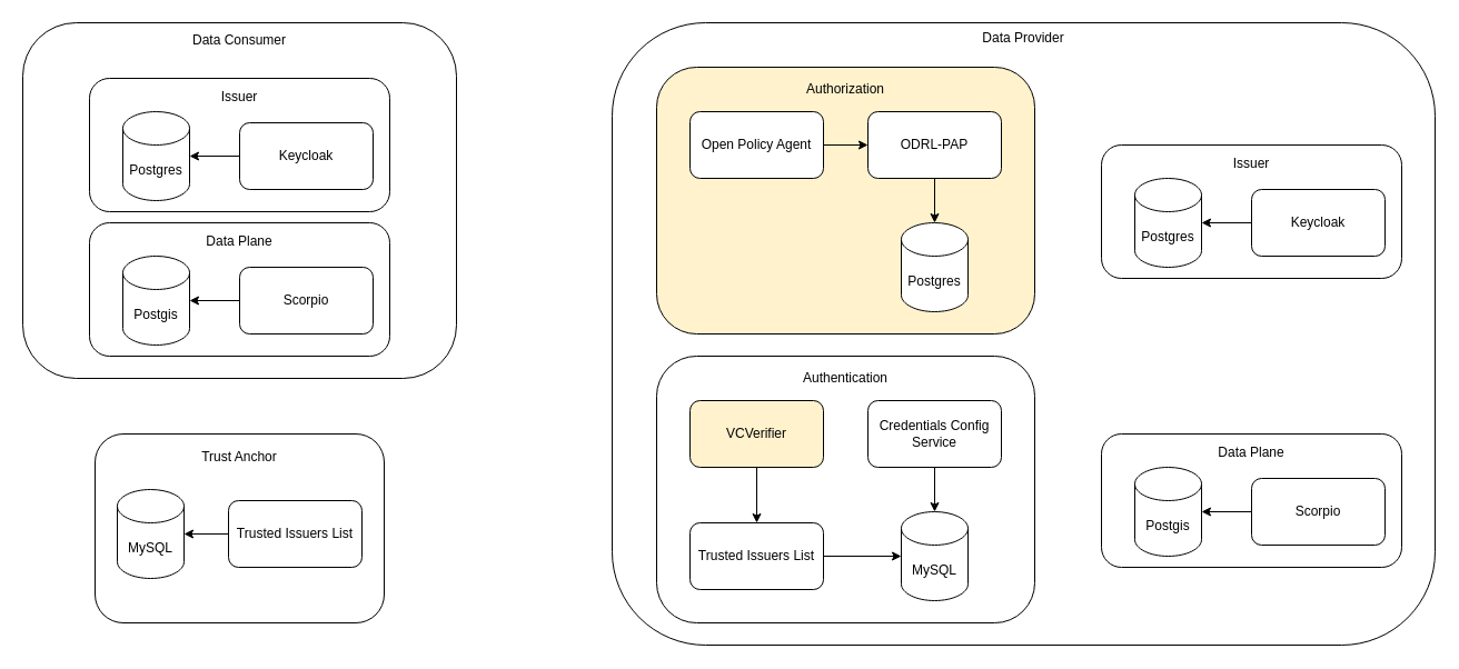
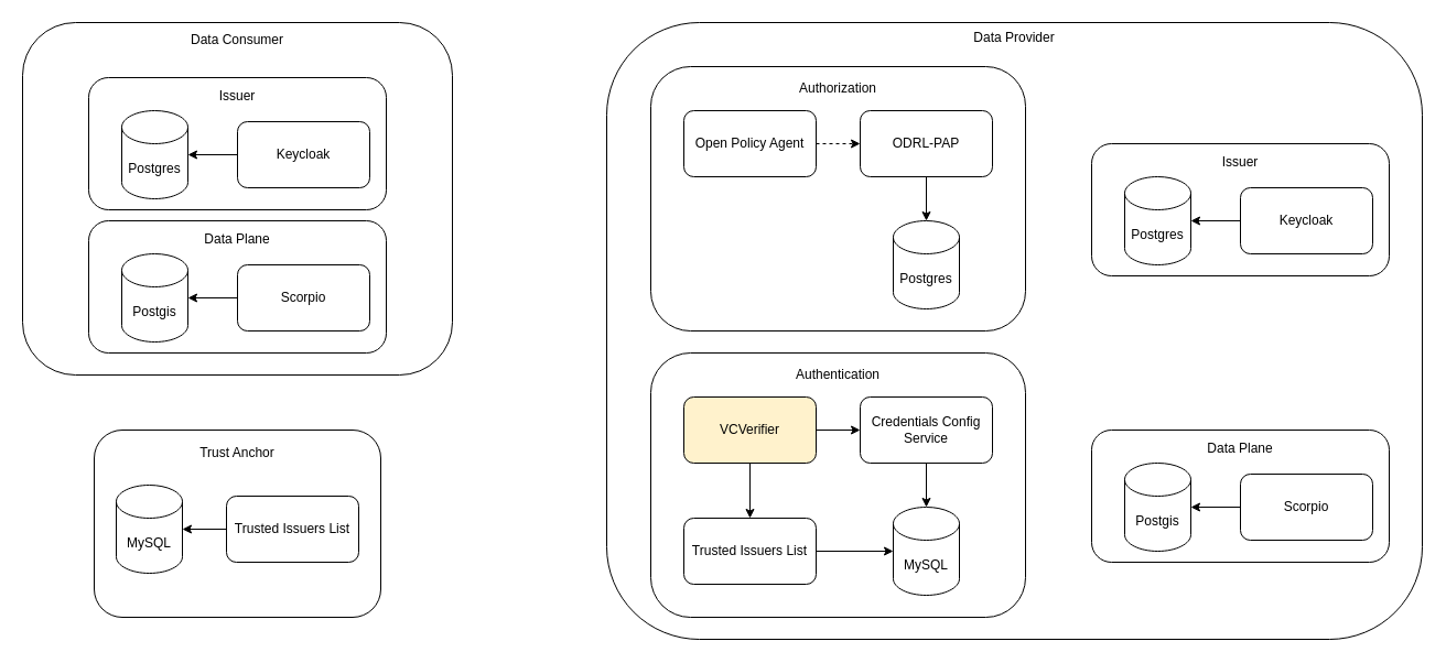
  <mxCell id="0" />
  <mxCell id="1" parent="0" />
  <mxCell id="2" value="&lt;div&gt;Trust Anchor&lt;/div&gt;&lt;div&gt;&lt;br&gt;&lt;/div&gt;&lt;div&gt;&lt;br&gt;&lt;/div&gt;&lt;div&gt;&lt;br&gt;&lt;/div&gt;&lt;div&gt;&lt;br&gt;&lt;/div&gt;&lt;div&gt;&lt;br&gt;&lt;/div&gt;&lt;div&gt;&lt;br&gt;&lt;/div&gt;&lt;div&gt;&lt;br&gt;&lt;/div&gt;&lt;div&gt;&lt;br&gt;&lt;/div&gt;&lt;div&gt;&lt;br&gt;&lt;/div&gt;" style="rounded=1;whiteSpace=wrap;html=1;" vertex="1" parent="1"><mxGeometry x="85" y="390" width="260" height="170" as="geometry" /></mxCell>
  <mxCell id="3" value="Trusted Issuers List" style="rounded=1;whiteSpace=wrap;html=1;" vertex="1" parent="1"><mxGeometry x="205" y="450" width="120" height="60" as="geometry" /></mxCell>
  <mxCell id="4" value="MySQL" style="shape=cylinder3;whiteSpace=wrap;html=1;boundedLbl=1;backgroundOutline=1;size=15;" vertex="1" parent="1"><mxGeometry x="105" y="440" width="60" height="80" as="geometry" /></mxCell>
  <mxCell id="5" value="&lt;div&gt;Data Consumer&lt;/div&gt;&lt;div&gt;&lt;br&gt;&lt;/div&gt;&lt;div&gt;&lt;br&gt;&lt;/div&gt;&lt;div&gt;&lt;br&gt;&lt;/div&gt;&lt;div&gt;&lt;br&gt;&lt;/div&gt;&lt;div&gt;&lt;br&gt;&lt;/div&gt;&lt;div&gt;&lt;br&gt;&lt;/div&gt;&lt;div&gt;&lt;br&gt;&lt;/div&gt;&lt;div&gt;&lt;br&gt;&lt;/div&gt;&lt;div&gt;&lt;br&gt;&lt;/div&gt;&lt;div&gt;&lt;br&gt;&lt;/div&gt;&lt;div&gt;&lt;br&gt;&lt;/div&gt;&lt;div&gt;&lt;br&gt;&lt;/div&gt;&lt;div&gt;&lt;br&gt;&lt;/div&gt;&lt;div&gt;&lt;br&gt;&lt;/div&gt;&lt;div&gt;&lt;br&gt;&lt;/div&gt;&lt;div&gt;&lt;br&gt;&lt;/div&gt;&lt;div&gt;&lt;br&gt;&lt;/div&gt;&lt;div&gt;&lt;br&gt;&lt;/div&gt;&lt;div&gt;&lt;br&gt;&lt;/div&gt;&lt;div&gt;&lt;br&gt;&lt;/div&gt;" style="rounded=1;whiteSpace=wrap;html=1;" vertex="1" parent="1"><mxGeometry x="20" y="20" width="390" height="320" as="geometry" /></mxCell>
  <mxCell id="6" value="&lt;div&gt;Data Provider&lt;/div&gt;&lt;div&gt;&lt;br&gt;&lt;/div&gt;&lt;div&gt;&lt;br&gt;&lt;/div&gt;&lt;div&gt;&lt;br&gt;&lt;/div&gt;&lt;div&gt;&lt;br&gt;&lt;/div&gt;&lt;div&gt;&lt;br&gt;&lt;/div&gt;&lt;div&gt;&lt;br&gt;&lt;/div&gt;&lt;div&gt;&lt;br&gt;&lt;/div&gt;&lt;div&gt;&lt;br&gt;&lt;/div&gt;&lt;div&gt;&lt;br&gt;&lt;/div&gt;&lt;div&gt;&lt;br&gt;&lt;/div&gt;&lt;div&gt;&lt;br&gt;&lt;/div&gt;&lt;div&gt;&lt;br&gt;&lt;/div&gt;&lt;div&gt;&lt;br&gt;&lt;/div&gt;&lt;div&gt;&lt;br&gt;&lt;/div&gt;&lt;div&gt;&lt;br&gt;&lt;/div&gt;&lt;div&gt;&lt;br&gt;&lt;/div&gt;&lt;div&gt;&lt;br&gt;&lt;/div&gt;&lt;div&gt;&lt;br&gt;&lt;/div&gt;&lt;div&gt;&lt;br&gt;&lt;/div&gt;&lt;div&gt;&lt;br&gt;&lt;/div&gt;&lt;div&gt;&lt;br&gt;&lt;/div&gt;&lt;div&gt;&lt;br&gt;&lt;/div&gt;&lt;div&gt;&lt;br&gt;&lt;/div&gt;&lt;div&gt;&lt;br&gt;&lt;/div&gt;&lt;div&gt;&lt;br&gt;&lt;/div&gt;&lt;div&gt;&lt;br&gt;&lt;/div&gt;&lt;div&gt;&lt;br&gt;&lt;/div&gt;&lt;div&gt;&lt;br&gt;&lt;/div&gt;&lt;div&gt;&lt;br&gt;&lt;/div&gt;&lt;div&gt;&lt;br&gt;&lt;/div&gt;&lt;div&gt;&lt;br&gt;&lt;/div&gt;&lt;div&gt;&lt;br&gt;&lt;/div&gt;&lt;div&gt;&lt;br&gt;&lt;/div&gt;&lt;div&gt;&lt;br&gt;&lt;/div&gt;&lt;div&gt;&lt;br&gt;&lt;/div&gt;&lt;div&gt;&lt;br&gt;&lt;/div&gt;&lt;div&gt;&lt;br&gt;&lt;/div&gt;" style="rounded=1;whiteSpace=wrap;html=1;" vertex="1" parent="1"><mxGeometry x="550" y="20" width="740" height="560" as="geometry" /></mxCell>
  <mxCell id="7" value="" style="endArrow=classic;html=1;rounded=0;exitX=0;exitY=0.5;exitDx=0;exitDy=0;entryX=1;entryY=0.5;entryDx=0;entryDy=0;entryPerimeter=0;" edge="1" parent="1" source="3" target="4"><mxGeometry width="50" height="50" relative="1" as="geometry"><mxPoint x="-15" y="630" as="sourcePoint" /><mxPoint x="35" y="580" as="targetPoint" /></mxGeometry></mxCell>
  <mxCell id="8" value="" style="group" vertex="1" connectable="0" parent="1"><mxGeometry x="80" y="70" width="270" height="120" as="geometry" /></mxCell>
  <mxCell id="9" value="&lt;div&gt;Issuer&lt;/div&gt;&lt;div&gt;&lt;br&gt;&lt;/div&gt;&lt;div&gt;&lt;br&gt;&lt;/div&gt;&lt;div&gt;&lt;br&gt;&lt;/div&gt;&lt;div&gt;&lt;br&gt;&lt;/div&gt;&lt;div&gt;&lt;br&gt;&lt;/div&gt;&lt;div&gt;&lt;br&gt;&lt;/div&gt;" style="rounded=1;whiteSpace=wrap;html=1;" vertex="1" parent="8"><mxGeometry width="270" height="120" as="geometry" /></mxCell>
  <mxCell id="10" value="&lt;div&gt;Keycloak&lt;/div&gt;" style="rounded=1;whiteSpace=wrap;html=1;" vertex="1" parent="8"><mxGeometry x="135" y="40" width="120" height="60" as="geometry" /></mxCell>
  <mxCell id="11" value="" style="endArrow=classic;html=1;rounded=0;exitX=0;exitY=0.5;exitDx=0;exitDy=0;" edge="1" parent="8" source="10"><mxGeometry width="50" height="50" relative="1" as="geometry"><mxPoint x="-190" y="50" as="sourcePoint" /><mxPoint x="90" y="70" as="targetPoint" /></mxGeometry></mxCell>
  <mxCell id="12" value="Postgres" style="shape=cylinder3;whiteSpace=wrap;html=1;boundedLbl=1;backgroundOutline=1;size=15;" vertex="1" parent="8"><mxGeometry x="30" y="30" width="60" height="80" as="geometry" /></mxCell>
  <mxCell id="13" value="" style="group" vertex="1" connectable="0" parent="1"><mxGeometry x="990" y="130" width="270" height="120" as="geometry" /></mxCell>
  <mxCell id="14" value="&lt;div&gt;Issuer&lt;/div&gt;&lt;div&gt;&lt;br&gt;&lt;/div&gt;&lt;div&gt;&lt;br&gt;&lt;/div&gt;&lt;div&gt;&lt;br&gt;&lt;/div&gt;&lt;div&gt;&lt;br&gt;&lt;/div&gt;&lt;div&gt;&lt;br&gt;&lt;/div&gt;&lt;div&gt;&lt;br&gt;&lt;/div&gt;" style="rounded=1;whiteSpace=wrap;html=1;" vertex="1" parent="13"><mxGeometry width="270" height="120" as="geometry" /></mxCell>
  <mxCell id="15" value="&lt;div&gt;Keycloak&lt;/div&gt;" style="rounded=1;whiteSpace=wrap;html=1;" vertex="1" parent="13"><mxGeometry x="135" y="40" width="120" height="60" as="geometry" /></mxCell>
  <mxCell id="16" value="" style="endArrow=classic;html=1;rounded=0;exitX=0;exitY=0.5;exitDx=0;exitDy=0;" edge="1" parent="13" source="15"><mxGeometry width="50" height="50" relative="1" as="geometry"><mxPoint x="-190" y="50" as="sourcePoint" /><mxPoint x="90" y="70" as="targetPoint" /></mxGeometry></mxCell>
  <mxCell id="17" value="Postgres" style="shape=cylinder3;whiteSpace=wrap;html=1;boundedLbl=1;backgroundOutline=1;size=15;" vertex="1" parent="13"><mxGeometry x="30" y="30" width="60" height="80" as="geometry" /></mxCell>
  <mxCell id="18" value="" style="group" vertex="1" connectable="0" parent="1"><mxGeometry x="80" y="200" width="270" height="120" as="geometry" /></mxCell>
  <mxCell id="19" value="&lt;div&gt;Data Plane&lt;/div&gt;&lt;div&gt;&lt;br&gt;&lt;/div&gt;&lt;div&gt;&lt;br&gt;&lt;/div&gt;&lt;div&gt;&lt;br&gt;&lt;/div&gt;&lt;div&gt;&lt;br&gt;&lt;/div&gt;&lt;div&gt;&lt;br&gt;&lt;/div&gt;&lt;div&gt;&lt;br&gt;&lt;/div&gt;" style="rounded=1;whiteSpace=wrap;html=1;" vertex="1" parent="18"><mxGeometry width="270" height="120" as="geometry" /></mxCell>
  <mxCell id="20" value="Scorpio" style="rounded=1;whiteSpace=wrap;html=1;" vertex="1" parent="18"><mxGeometry x="135" y="40" width="120" height="60" as="geometry" /></mxCell>
  <mxCell id="21" value="" style="endArrow=classic;html=1;rounded=0;exitX=0;exitY=0.5;exitDx=0;exitDy=0;" edge="1" parent="18" source="20"><mxGeometry width="50" height="50" relative="1" as="geometry"><mxPoint x="-150" y="240" as="sourcePoint" /><mxPoint x="90" y="70" as="targetPoint" /></mxGeometry></mxCell>
  <mxCell id="22" value="Postgis" style="shape=cylinder3;whiteSpace=wrap;html=1;boundedLbl=1;backgroundOutline=1;size=15;" vertex="1" parent="18"><mxGeometry x="30" y="30" width="60" height="80" as="geometry" /></mxCell>
  <mxCell id="23" value="" style="group" vertex="1" connectable="0" parent="1"><mxGeometry x="990" y="390" width="270" height="120" as="geometry" /></mxCell>
  <mxCell id="24" value="&lt;div&gt;Data Plane&lt;/div&gt;&lt;div&gt;&lt;br&gt;&lt;/div&gt;&lt;div&gt;&lt;br&gt;&lt;/div&gt;&lt;div&gt;&lt;br&gt;&lt;/div&gt;&lt;div&gt;&lt;br&gt;&lt;/div&gt;&lt;div&gt;&lt;br&gt;&lt;/div&gt;&lt;div&gt;&lt;br&gt;&lt;/div&gt;" style="rounded=1;whiteSpace=wrap;html=1;" vertex="1" parent="23"><mxGeometry width="270" height="120" as="geometry" /></mxCell>
  <mxCell id="25" value="Scorpio" style="rounded=1;whiteSpace=wrap;html=1;" vertex="1" parent="23"><mxGeometry x="135" y="40" width="120" height="60" as="geometry" /></mxCell>
  <mxCell id="26" value="" style="endArrow=classic;html=1;rounded=0;exitX=0;exitY=0.5;exitDx=0;exitDy=0;" edge="1" parent="23" source="25"><mxGeometry width="50" height="50" relative="1" as="geometry"><mxPoint x="-150" y="240" as="sourcePoint" /><mxPoint x="90" y="70" as="targetPoint" /></mxGeometry></mxCell>
  <mxCell id="27" value="Postgis" style="shape=cylinder3;whiteSpace=wrap;html=1;boundedLbl=1;backgroundOutline=1;size=15;" vertex="1" parent="23"><mxGeometry x="30" y="30" width="60" height="80" as="geometry" /></mxCell>
  <mxCell id="28" value="" style="group" vertex="1" connectable="0" parent="1"><mxGeometry x="590" y="320" width="340" height="240" as="geometry" /></mxCell>
  <mxCell id="29" value="&lt;div&gt;Authentication&lt;/div&gt;&lt;div&gt;&lt;br&gt;&lt;/div&gt;&lt;div&gt;&lt;br&gt;&lt;/div&gt;&lt;div&gt;&lt;br&gt;&lt;/div&gt;&lt;div&gt;&lt;br&gt;&lt;/div&gt;&lt;div&gt;&lt;br&gt;&lt;/div&gt;&lt;div&gt;&lt;br&gt;&lt;/div&gt;&lt;div&gt;&lt;br&gt;&lt;/div&gt;&lt;div&gt;&lt;br&gt;&lt;/div&gt;&lt;div&gt;&lt;br&gt;&lt;/div&gt;&lt;div&gt;&lt;br&gt;&lt;/div&gt;&lt;div&gt;&lt;br&gt;&lt;/div&gt;&lt;div&gt;&lt;br&gt;&lt;/div&gt;&lt;div&gt;&lt;br&gt;&lt;/div&gt;&lt;div&gt;&lt;br&gt;&lt;/div&gt;" style="rounded=1;whiteSpace=wrap;html=1;" vertex="1" parent="28"><mxGeometry width="340" height="240" as="geometry" /></mxCell>
  <mxCell id="30" value="" style="group" vertex="1" connectable="0" parent="28"><mxGeometry x="30" y="40" width="280" height="180" as="geometry" /></mxCell>
  <mxCell id="31" value="&lt;div&gt;VCVerifier&lt;/div&gt;" style="rounded=1;whiteSpace=wrap;html=1;fillColor=#fff2cc;" vertex="1" parent="30"><mxGeometry width="120" height="60" as="geometry" /></mxCell>
  <mxCell id="32" value="Credentials Config Service" style="rounded=1;whiteSpace=wrap;html=1;" vertex="1" parent="30"><mxGeometry x="160" width="120" height="60" as="geometry" /></mxCell>
  <mxCell id="33" value="Trusted Issuers List" style="rounded=1;whiteSpace=wrap;html=1;" vertex="1" parent="30"><mxGeometry y="110" width="120" height="60" as="geometry" /></mxCell>
+ <mxCell id="34" value="" style="endArrow=classic;html=1;rounded=0;entryX=0;entryY=0.5;entryDx=0;entryDy=0;" edge="1" parent="30" source="31" target="32"><mxGeometry width="50" height="50" relative="1" as="geometry"><mxPoint x="-140" y="180" as="sourcePoint" /><mxPoint x="-90" y="130" as="targetPoint" /></mxGeometry></mxCell>
  <mxCell id="35" value="" style="endArrow=classic;html=1;rounded=0;exitX=0.5;exitY=1;exitDx=0;exitDy=0;" edge="1" parent="30" source="31" target="33"><mxGeometry width="50" height="50" relative="1" as="geometry"><mxPoint x="-100" y="160" as="sourcePoint" /><mxPoint x="-50" y="110" as="targetPoint" /></mxGeometry></mxCell>
  <mxCell id="36" value="" style="endArrow=classic;html=1;rounded=0;entryX=0;entryY=0.5;entryDx=0;entryDy=0;exitX=1;exitY=0.5;exitDx=0;exitDy=0;entryPerimeter=0;" edge="1" parent="30" source="33" target="38"><mxGeometry width="50" height="50" relative="1" as="geometry"><mxPoint x="80" y="230" as="sourcePoint" /><mxPoint x="160" y="130" as="targetPoint" /></mxGeometry></mxCell>
  <mxCell id="37" value="" style="endArrow=classic;html=1;rounded=0;exitX=0.5;exitY=1;exitDx=0;exitDy=0;entryX=0.5;entryY=0;entryDx=0;entryDy=0;" edge="1" parent="30" source="32"><mxGeometry width="50" height="50" relative="1" as="geometry"><mxPoint x="-160" y="210" as="sourcePoint" /><mxPoint x="220" y="100" as="targetPoint" /></mxGeometry></mxCell>
  <mxCell id="38" value="MySQL" style="shape=cylinder3;whiteSpace=wrap;html=1;boundedLbl=1;backgroundOutline=1;size=15;" vertex="1" parent="30"><mxGeometry x="190" y="100" width="60" height="80" as="geometry" /></mxCell>
  <mxCell id="39" value="" style="group" vertex="1" connectable="0" parent="1"><mxGeometry x="590" y="60" width="340" height="240" as="geometry" /></mxCell>
- <mxCell id="40" value="&lt;div&gt;Authorization&lt;/div&gt;&lt;div&gt;&lt;br&gt;&lt;/div&gt;&lt;div&gt;&lt;br&gt;&lt;/div&gt;&lt;div&gt;&lt;br&gt;&lt;/div&gt;&lt;div&gt;&lt;br&gt;&lt;/div&gt;&lt;div&gt;&lt;br&gt;&lt;/div&gt;&lt;div&gt;&lt;br&gt;&lt;/div&gt;&lt;div&gt;&lt;br&gt;&lt;/div&gt;&lt;div&gt;&lt;br&gt;&lt;/div&gt;&lt;div&gt;&lt;br&gt;&lt;/div&gt;&lt;div&gt;&lt;br&gt;&lt;/div&gt;&lt;div&gt;&lt;br&gt;&lt;/div&gt;&lt;div&gt;&lt;br&gt;&lt;/div&gt;&lt;div&gt;&lt;br&gt;&lt;/div&gt;&lt;div&gt;&lt;br&gt;&lt;/div&gt;" style="rounded=1;whiteSpace=wrap;html=1;fillColor=#fff2cc;" vertex="1" parent="39"><mxGeometry width="340" height="240" as="geometry" /></mxCell>
+ <mxCell id="40" value="&lt;div&gt;Authorization&lt;/div&gt;&lt;div&gt;&lt;br&gt;&lt;/div&gt;&lt;div&gt;&lt;br&gt;&lt;/div&gt;&lt;div&gt;&lt;br&gt;&lt;/div&gt;&lt;div&gt;&lt;br&gt;&lt;/div&gt;&lt;div&gt;&lt;br&gt;&lt;/div&gt;&lt;div&gt;&lt;br&gt;&lt;/div&gt;&lt;div&gt;&lt;br&gt;&lt;/div&gt;&lt;div&gt;&lt;br&gt;&lt;/div&gt;&lt;div&gt;&lt;br&gt;&lt;/div&gt;&lt;div&gt;&lt;br&gt;&lt;/div&gt;&lt;div&gt;&lt;br&gt;&lt;/div&gt;&lt;div&gt;&lt;br&gt;&lt;/div&gt;&lt;div&gt;&lt;br&gt;&lt;/div&gt;&lt;div&gt;&lt;br&gt;&lt;/div&gt;" style="rounded=1;whiteSpace=wrap;html=1;" vertex="1" parent="39"><mxGeometry width="340" height="240" as="geometry" /></mxCell>
  <mxCell id="41" value="Postgres" style="shape=cylinder3;whiteSpace=wrap;html=1;boundedLbl=1;backgroundOutline=1;size=15;" vertex="1" parent="39"><mxGeometry x="220" y="140" width="60" height="80" as="geometry" /></mxCell>
  <mxCell id="42" value="ODRL-PAP" style="rounded=1;whiteSpace=wrap;html=1;" vertex="1" parent="39"><mxGeometry x="190" y="40" width="120" height="60" as="geometry" /></mxCell>
  <mxCell id="43" value="Open Policy Agent" style="rounded=1;whiteSpace=wrap;html=1;" vertex="1" parent="39"><mxGeometry x="30" y="40" width="120" height="60" as="geometry" /></mxCell>
- <mxCell id="44" value="" style="endArrow=classic;html=1;rounded=0;exitX=1;exitY=0.5;exitDx=0;exitDy=0;" edge="1" parent="39" source="43" target="42"><mxGeometry width="50" height="50" relative="1" as="geometry"><mxPoint x="-110" y="70" as="sourcePoint" /><mxPoint x="-60" y="20" as="targetPoint" /></mxGeometry></mxCell>
+ <mxCell id="44" value="" style="endArrow=classic;html=1;rounded=0;exitX=1;exitY=0.5;exitDx=0;exitDy=0;dashed=1;" edge="1" parent="39" source="43" target="42"><mxGeometry width="50" height="50" relative="1" as="geometry"><mxPoint x="-110" y="70" as="sourcePoint" /><mxPoint x="-60" y="20" as="targetPoint" /></mxGeometry></mxCell>
  <mxCell id="45" value="" style="endArrow=classic;html=1;rounded=0;exitX=0.5;exitY=1;exitDx=0;exitDy=0;entryX=0.5;entryY=0;entryDx=0;entryDy=0;entryPerimeter=0;" edge="1" parent="39" source="42" target="41"><mxGeometry width="50" height="50" relative="1" as="geometry"><mxPoint x="490" y="40" as="sourcePoint" /><mxPoint x="540" y="-10" as="targetPoint" /></mxGeometry></mxCell>
